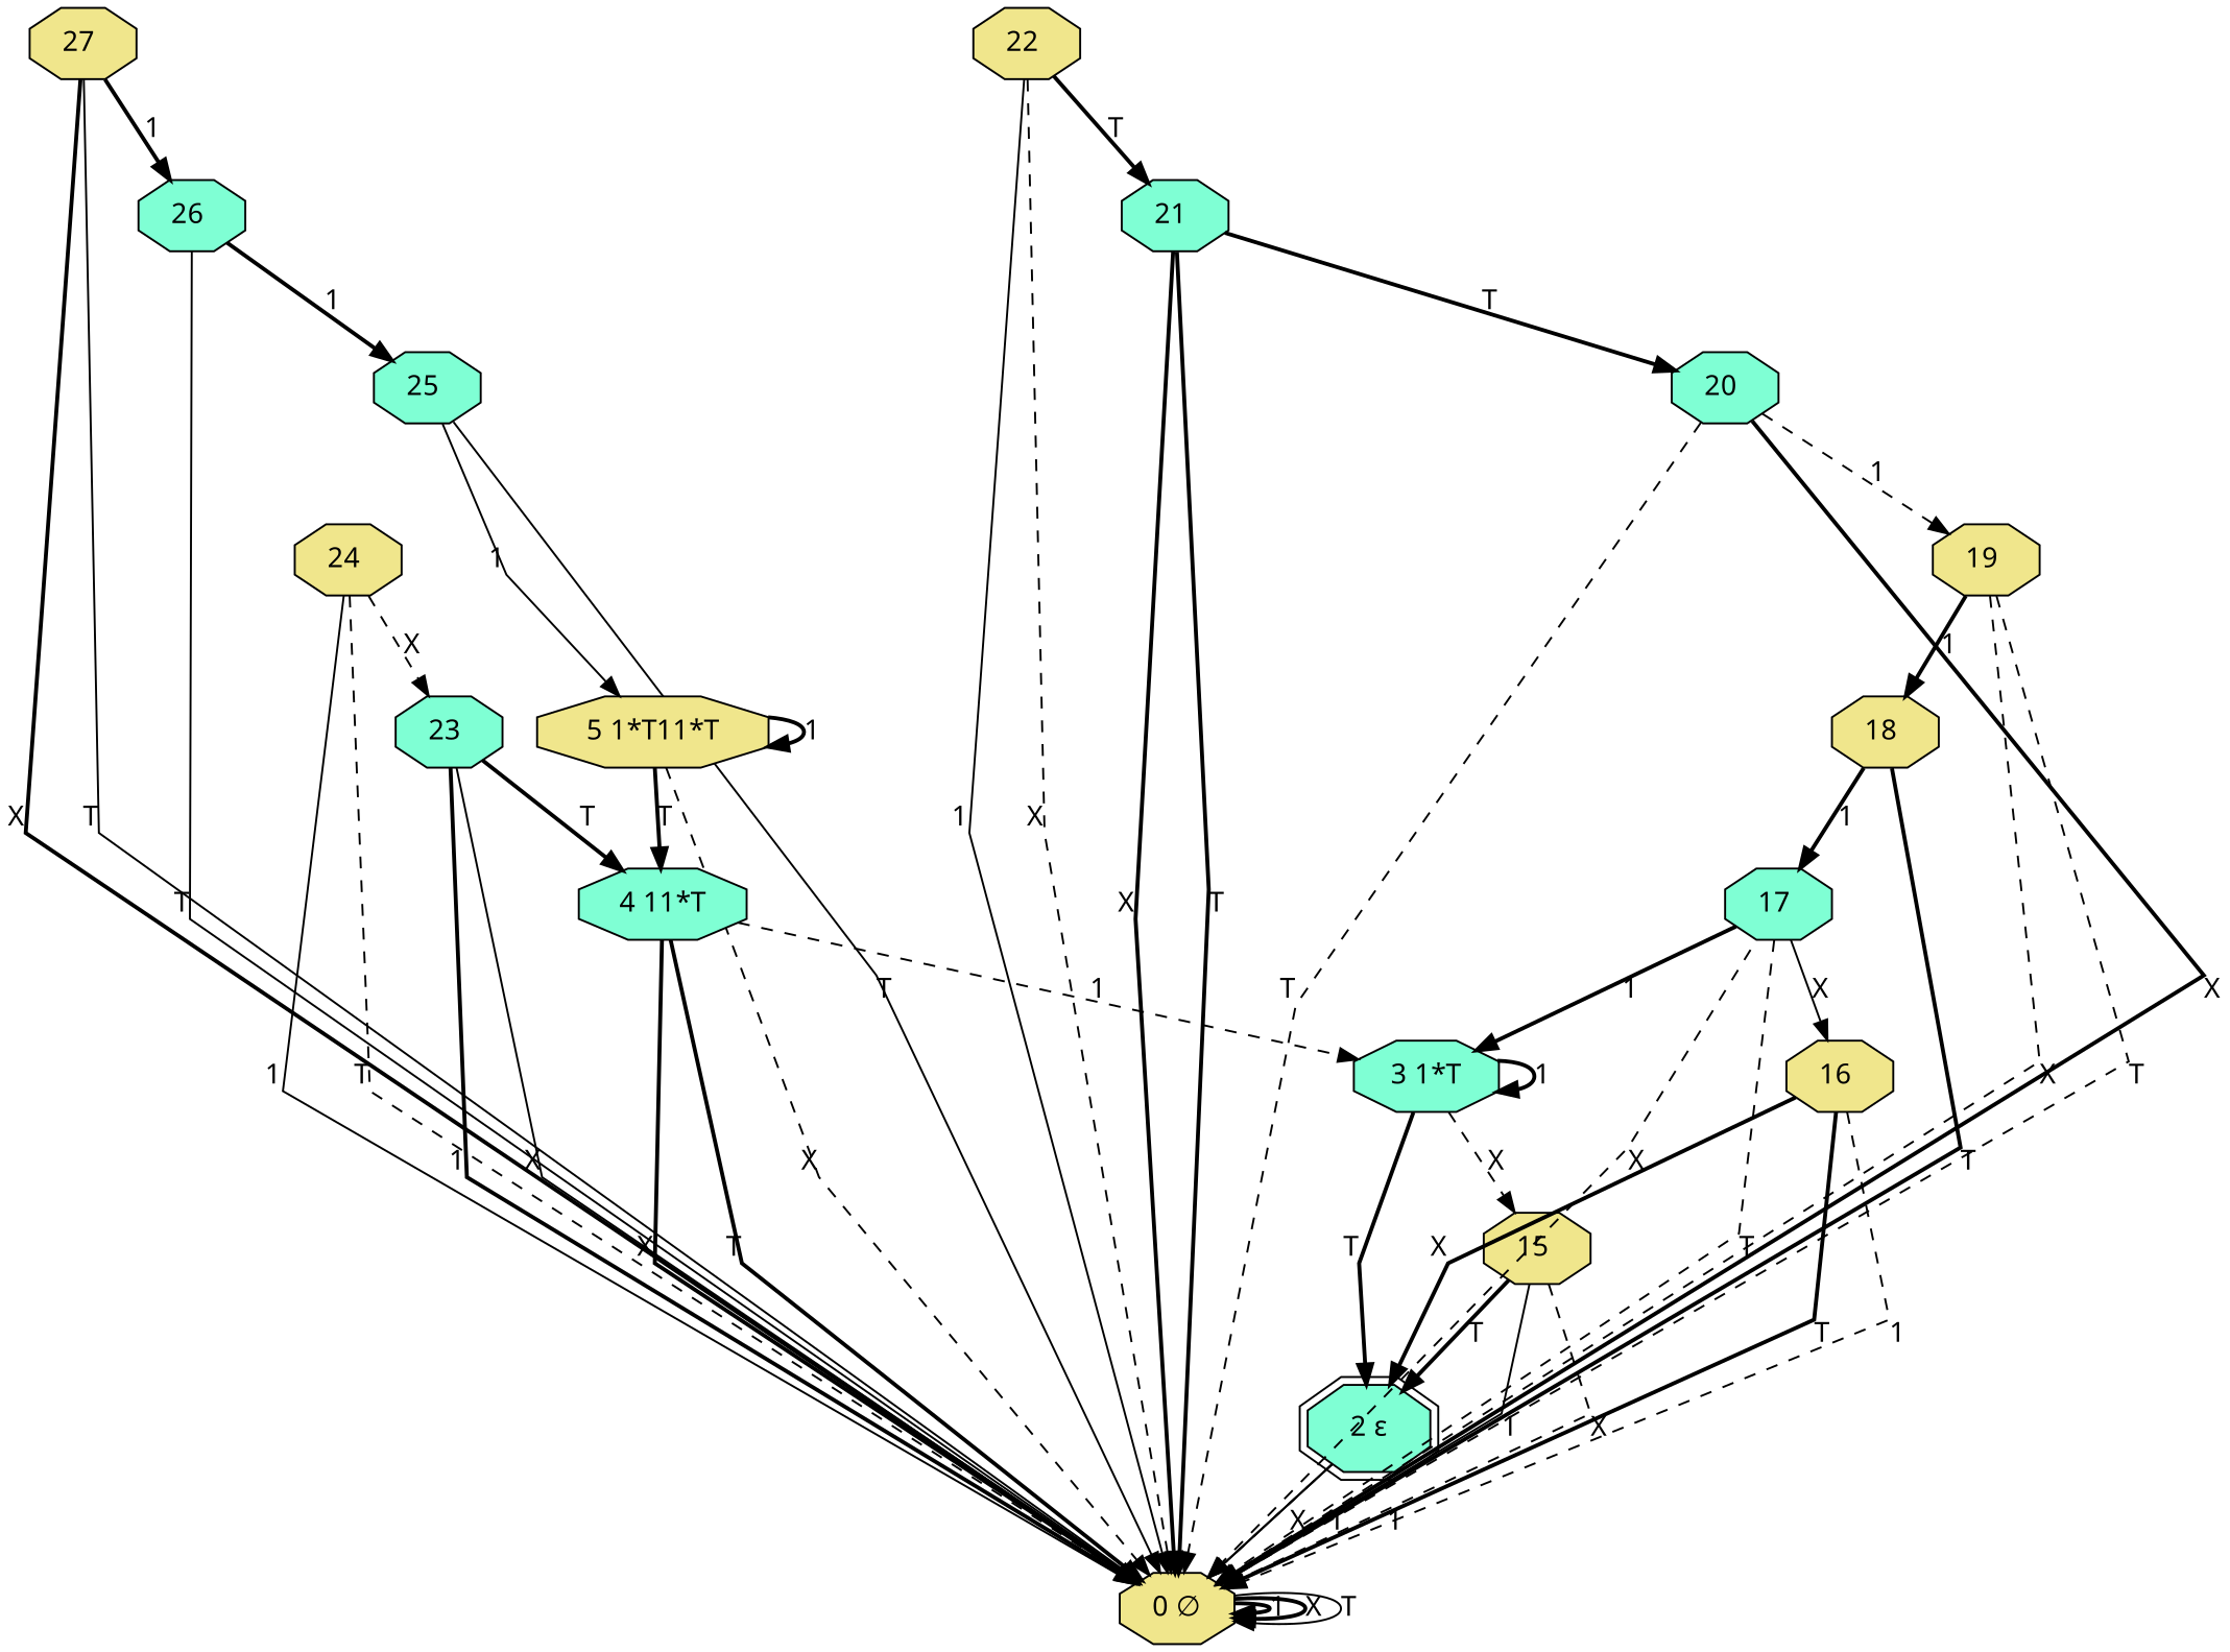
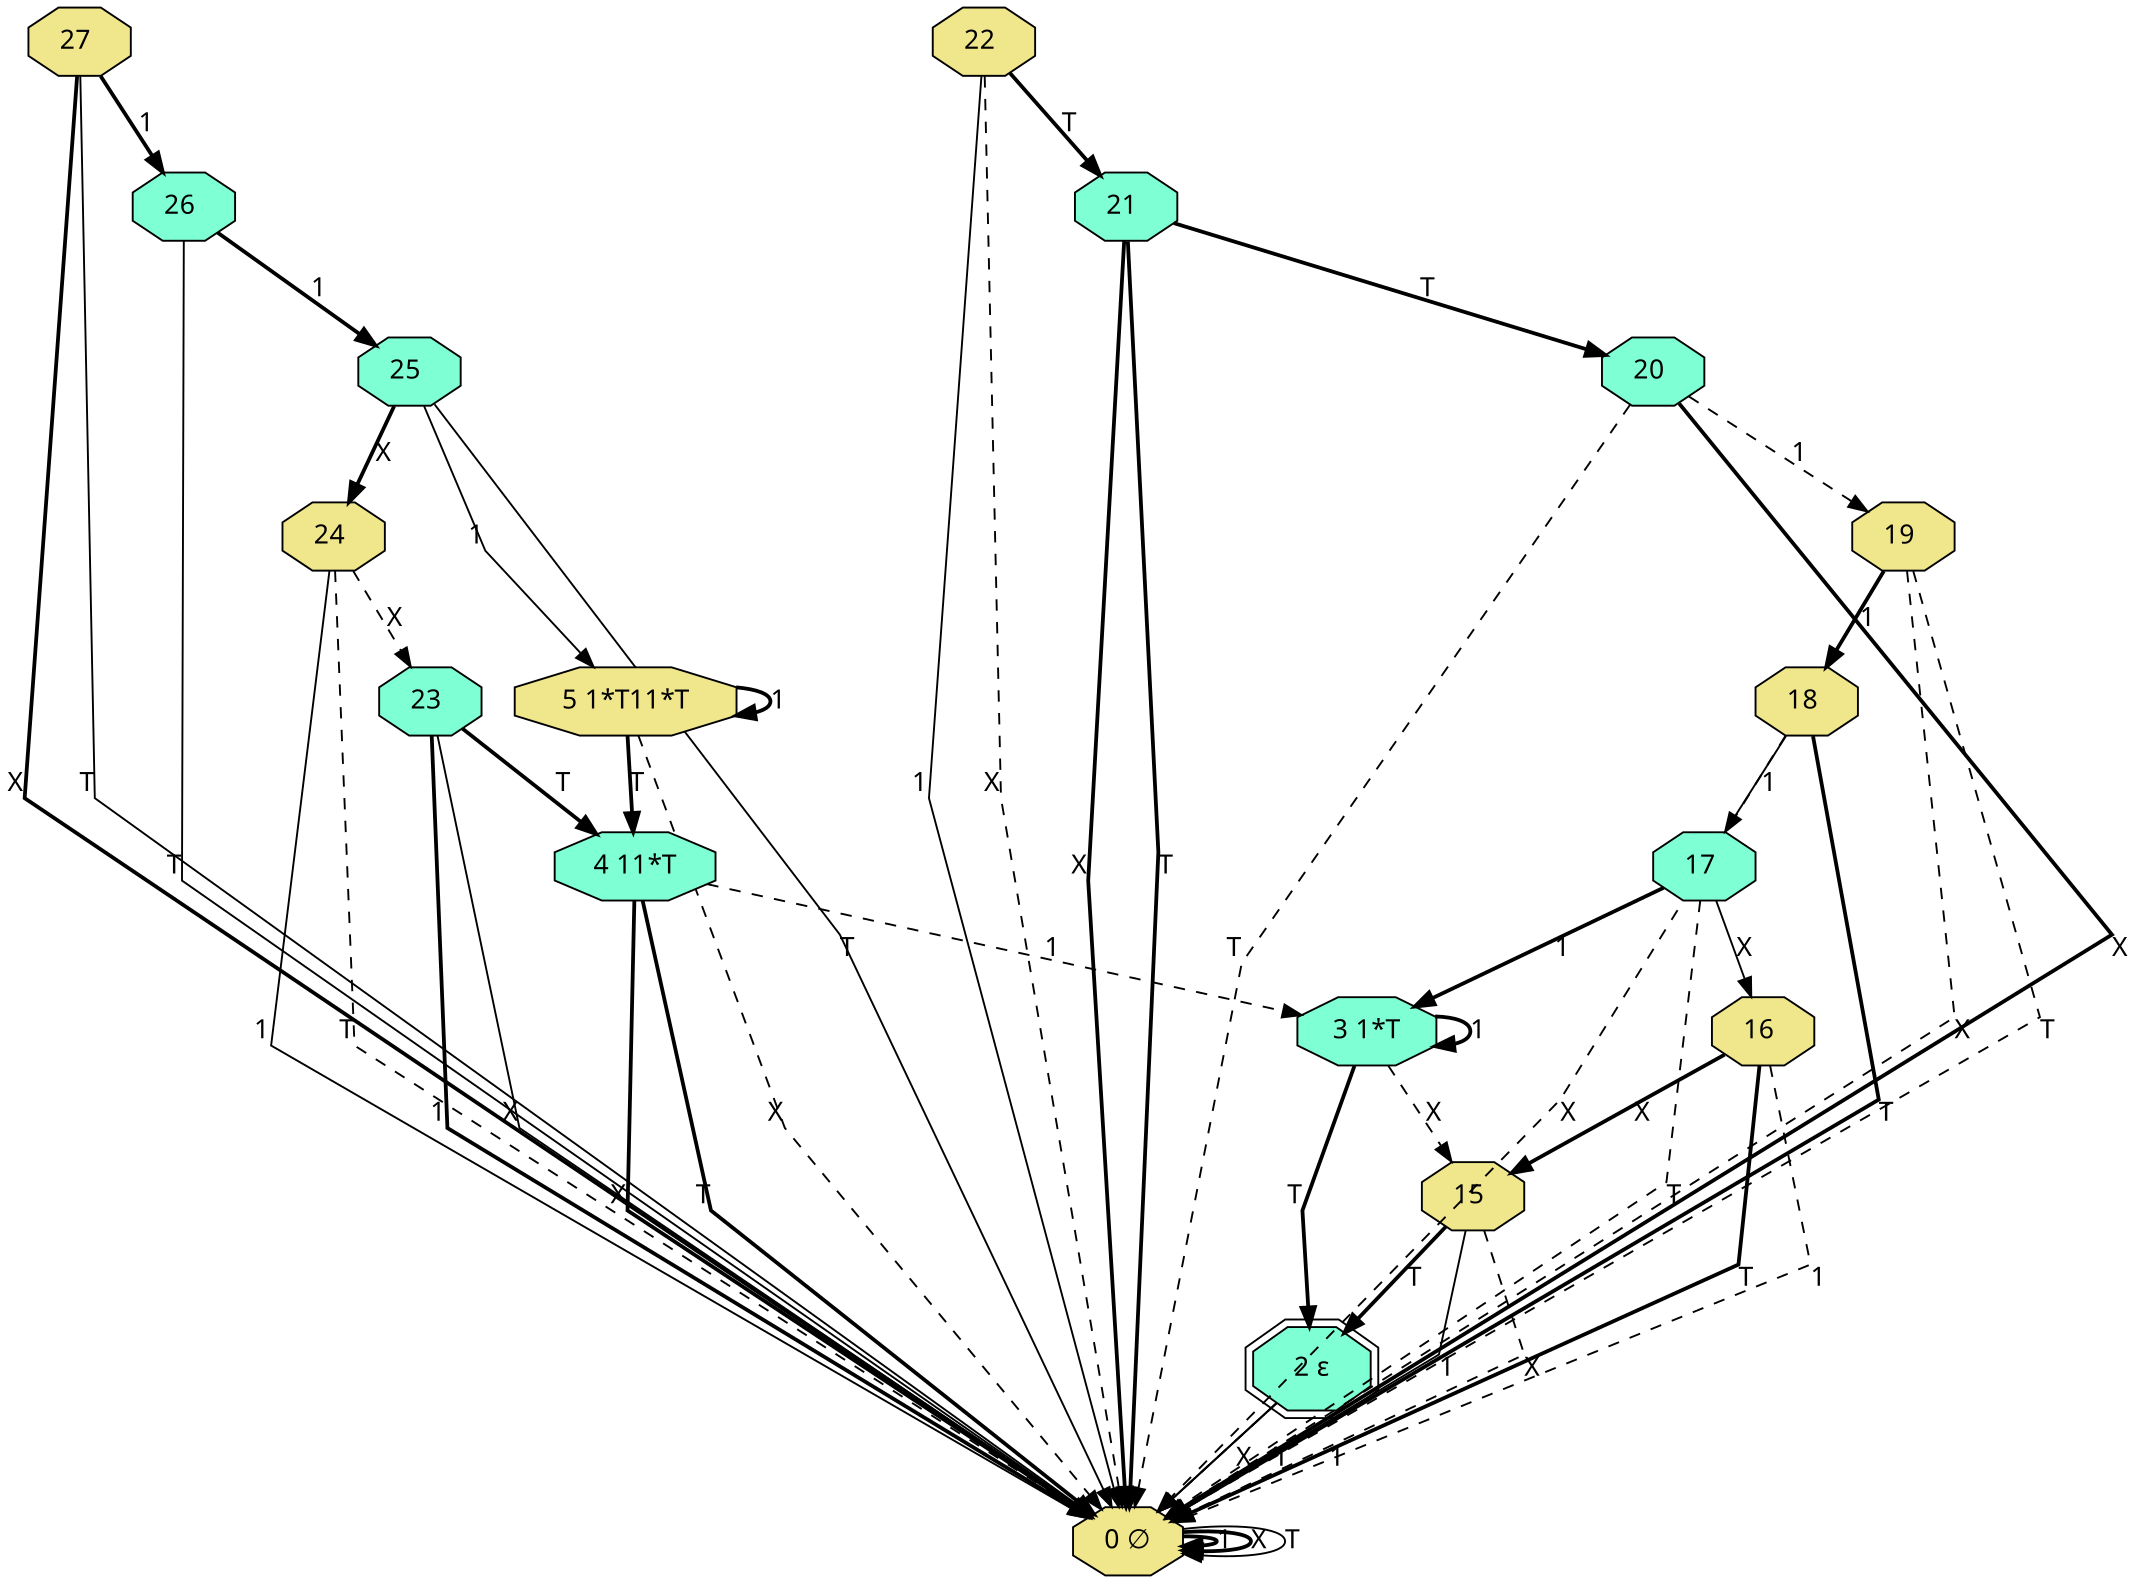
  digraph {
    fontname="Noto Sans"
    splines=false
    node [fillcolor=khaki fontname="Noto Sans" shape=octagon style=filled]
    edge [fontname="Noto Sans" style=bold]
    n1 [label="27 "]
    n2 [fillcolor=aquamarine label="26 "]
    n3 [label="0 &#8709;"]
    n4 [fillcolor=aquamarine label="25 "]
    n5 [label="5 1*T11*T"]
    n6 [label="24 "]
    n7 [label="22 "]
    n8 [fillcolor=aquamarine label="21 "]
    n9 [fillcolor=aquamarine label="4 11*T"]
    n10 [fillcolor=aquamarine label="23 "]
    n11 [fillcolor=aquamarine label="20 "]
    n12 [fillcolor=aquamarine label="3 1*T"]
    n13 [label="19 "]
    n14 [fillcolor=aquamarine label="2 &#949;" shape=doubleoctagon]
    n15 [label="15 "]
    n16 [label="18 "]
    n17 [fillcolor=aquamarine label="17 "]
    n18 [label="16 "]
    n1 -> n2 [label=1]
    n1 -> n3 [label=X]
    n1 -> n3 [label=T style=solid]
    n2 -> n3 [label=T style=solid]
    n2 -> n4 [label=1]
    n3 -> n3 [label=1]
    n3 -> n3 [label=X]
    n3 -> n3 [label=T style=solid]
    n4 -> n3 [label=T style=solid]
    n4 -> n5 [label=1 style=solid]
+   n4 -> n6 [label=X]
    n5 -> n3 [label=X style=dashed]
    n5 -> n5 [label=1]
    n5 -> n9 [label=T]
    n6 -> n3 [label=1 style=solid]
    n6 -> n3 [label=T style=dashed]
    n6 -> n10 [label=X style=dashed]
    n7 -> n3 [label=1 style=solid]
    n7 -> n3 [label=X style=dashed]
    n7 -> n8 [label=T]
    n8 -> n3 [label=X]
    n8 -> n3 [label=T]
    n8 -> n11 [label=T]
    n9 -> n3 [label=X]
    n9 -> n3 [label=T]
    n9 -> n12 [label=1 style=dashed]
    n10 -> n3 [label=1]
    n10 -> n3 [label=X style=solid]
    n10 -> n9 [label=T]
    n11 -> n3 [label=X]
    n11 -> n3 [label=T style=dashed]
    n11 -> n13 [label=1 style=dashed]
    n12 -> n12 [label=1]
    n12 -> n14 [label=T]
    n12 -> n15 [label=X style=dashed]
    n13 -> n3 [label=X style=dashed]
    n13 -> n3 [label=T style=dashed]
    n13 -> n16 [label=1]
    n14 -> n3 [label=1 style=dashed]
    n14 -> n3 [label=X style=solid]
    n14 -> n3 [label=T style=solid]
    n15 -> n3 [label=1 style=solid]
    n15 -> n3 [label=X style=dashed]
    n15 -> n14 [label=T]
    n16 -> n3 [label=X style=dashed]
    n16 -> n3 [label=T]
-   n16 -> n17 [label=1]
+   n16 -> n17 [label=1 style=solid]
    n17 -> n3 [label=T style=dashed]
    n17 -> n12 [label=1]
    n17 -> n18 [label=X style=solid]
    n18 -> n3 [label=1 style=dashed]
    n18 -> n3 [label=T]
-   n18 -> n14 [label=X]
+   n18 -> n15 [label=X]
  }
